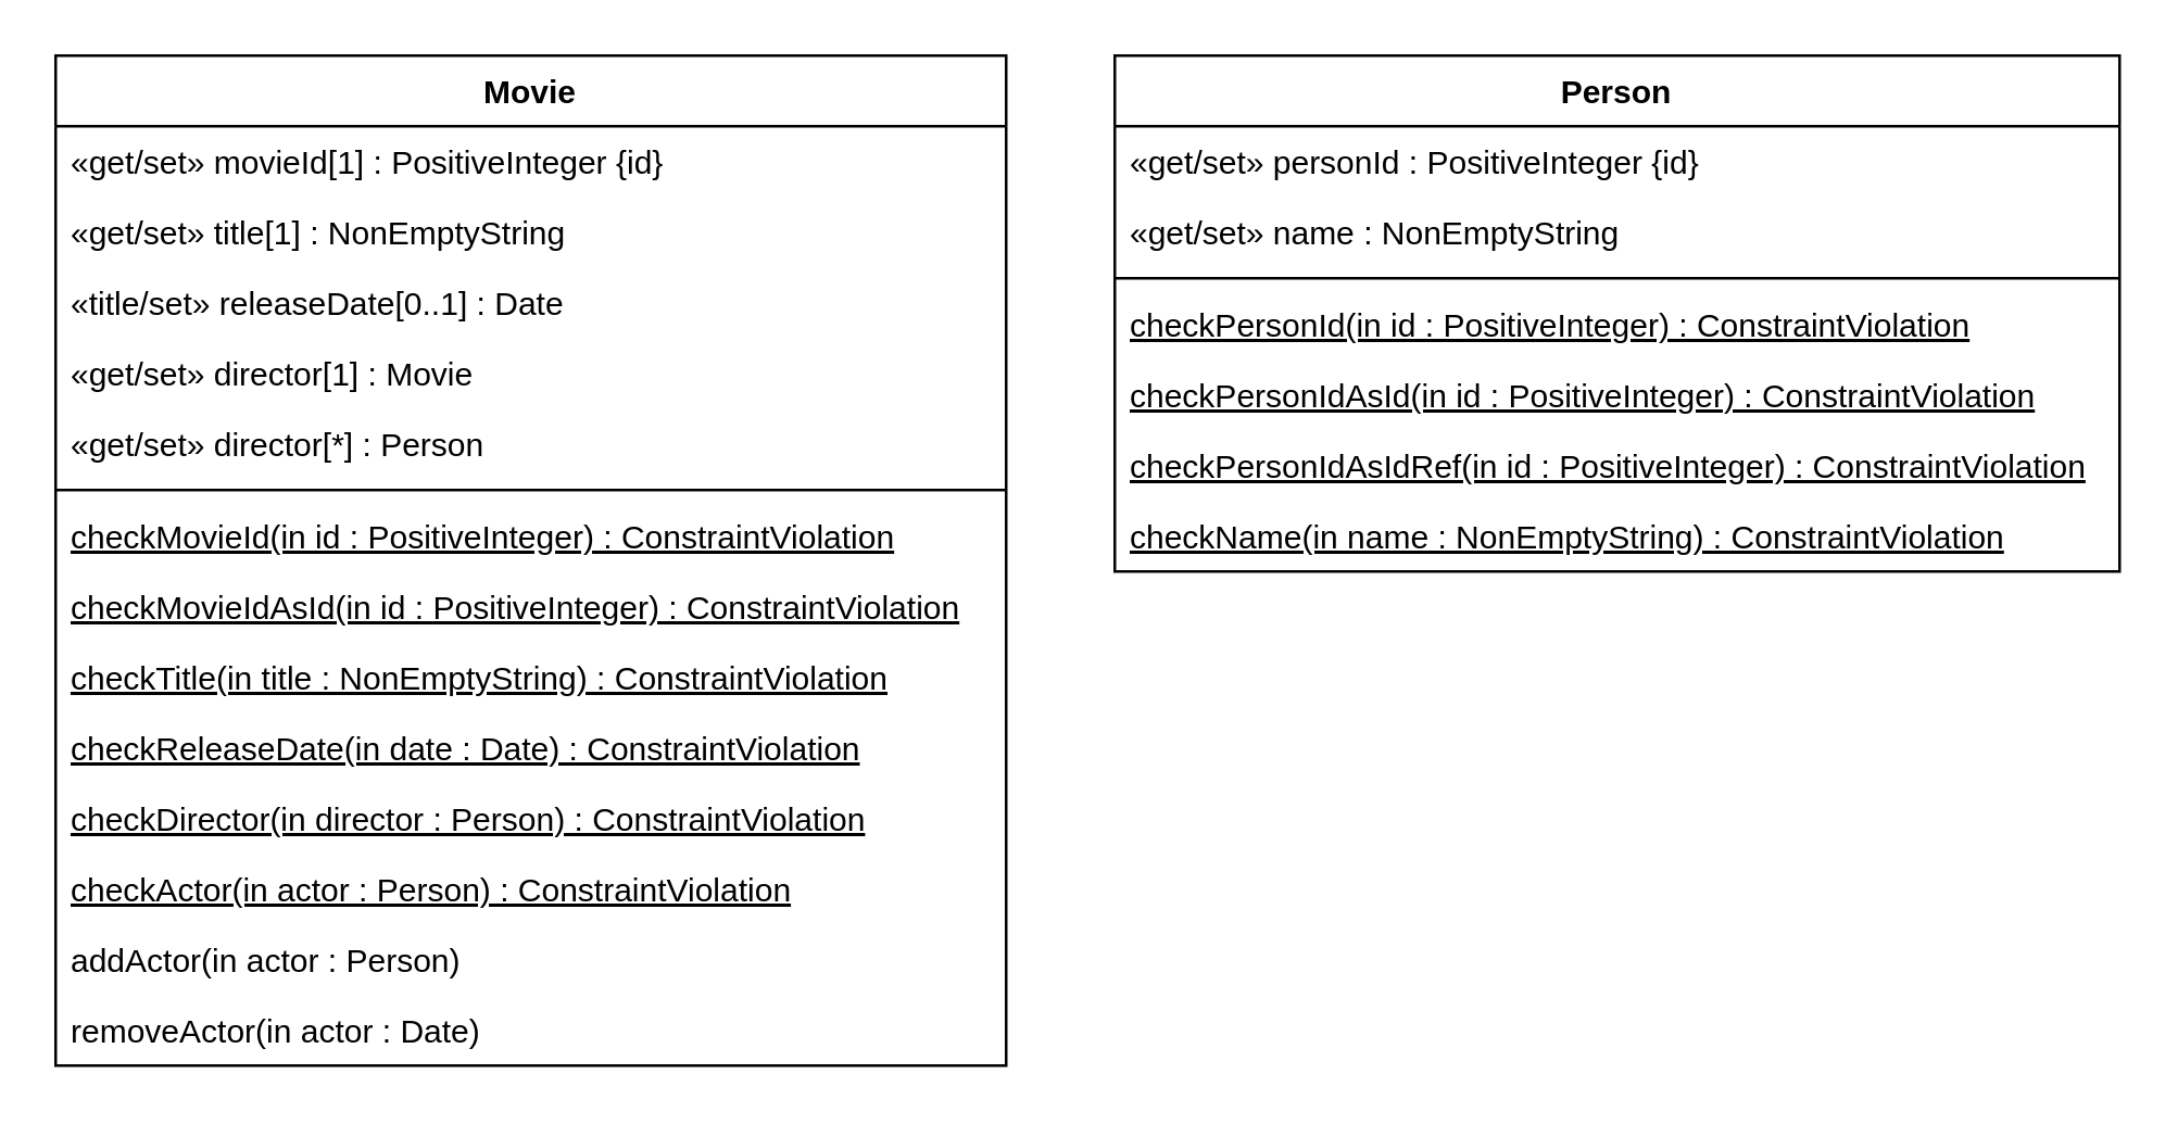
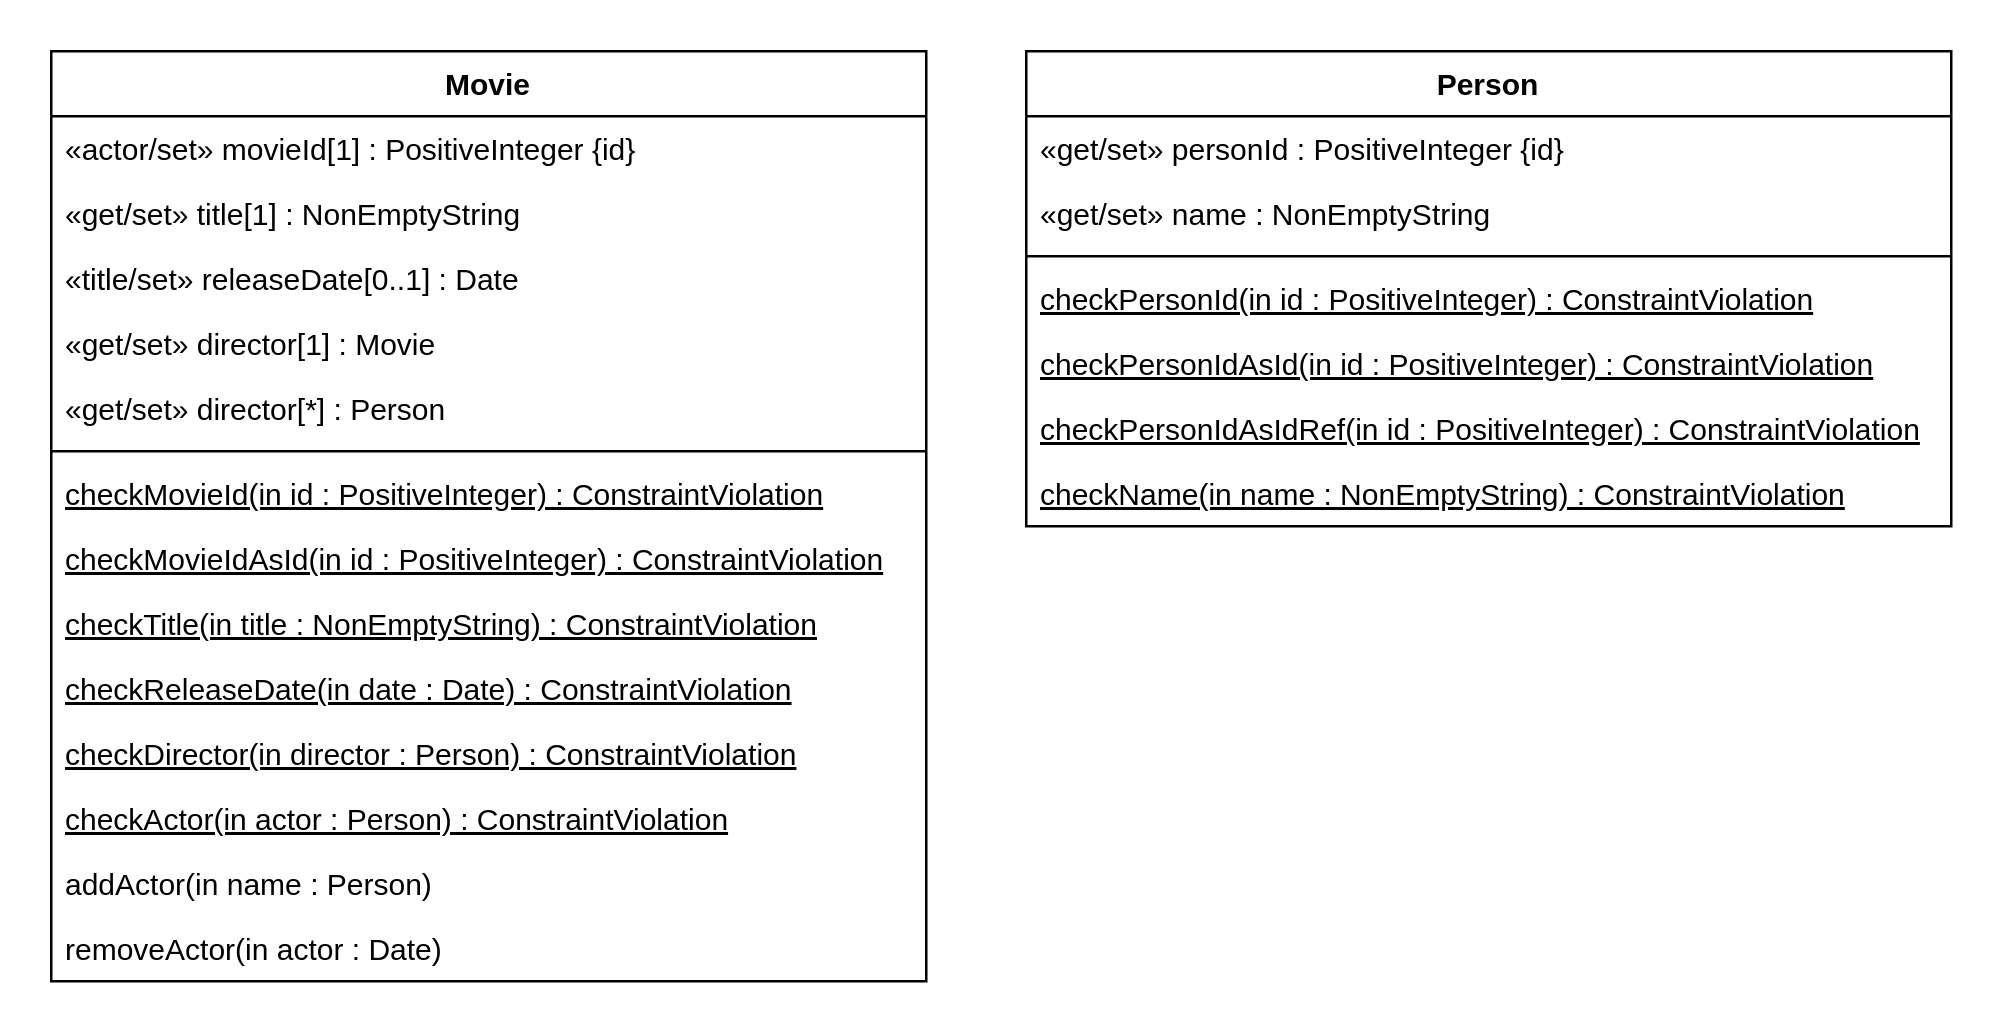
  <mxCell id="0" />
  <mxCell id="1" parent="0" />
  <mxCell id="2" value="Movie&#10;" style="swimlane;fontStyle=1;align=center;verticalAlign=top;childLayout=stackLayout;horizontal=1;startSize=26;horizontalStack=0;resizeParent=1;resizeParentMax=0;resizeLast=0;collapsible=1;marginBottom=0;" vertex="1" parent="1"><mxGeometry x="20" y="20" width="350" height="372" as="geometry" /></mxCell>
- <mxCell id="3" value="«get/set» movieId[1] : PositiveInteger {id}" style="text;strokeColor=none;fillColor=none;align=left;verticalAlign=top;spacingLeft=4;spacingRight=4;overflow=hidden;rotatable=0;points=[[0,0.5],[1,0.5]];portConstraint=eastwest;" vertex="1" parent="2"><mxGeometry y="26" width="350" height="26" as="geometry" /></mxCell>
+ <mxCell id="3" value="«actor/set» movieId[1] : PositiveInteger {id}" style="text;strokeColor=none;fillColor=none;align=left;verticalAlign=top;spacingLeft=4;spacingRight=4;overflow=hidden;rotatable=0;points=[[0,0.5],[1,0.5]];portConstraint=eastwest;" vertex="1" parent="2"><mxGeometry y="26" width="350" height="26" as="geometry" /></mxCell>
  <mxCell id="4" value="«get/set» title[1] : NonEmptyString" style="text;strokeColor=none;fillColor=none;align=left;verticalAlign=top;spacingLeft=4;spacingRight=4;overflow=hidden;rotatable=0;points=[[0,0.5],[1,0.5]];portConstraint=eastwest;" vertex="1" parent="2"><mxGeometry y="52" width="350" height="26" as="geometry" /></mxCell>
  <mxCell id="5" value="«title/set» releaseDate[0..1] : Date" style="text;strokeColor=none;fillColor=none;align=left;verticalAlign=top;spacingLeft=4;spacingRight=4;overflow=hidden;rotatable=0;points=[[0,0.5],[1,0.5]];portConstraint=eastwest;" vertex="1" parent="2"><mxGeometry y="78" width="350" height="26" as="geometry" /></mxCell>
  <mxCell id="6" value="«get/set» director[1] : Movie" style="text;strokeColor=none;fillColor=none;align=left;verticalAlign=top;spacingLeft=4;spacingRight=4;overflow=hidden;rotatable=0;points=[[0,0.5],[1,0.5]];portConstraint=eastwest;" vertex="1" parent="2"><mxGeometry y="104" width="350" height="26" as="geometry" /></mxCell>
  <mxCell id="7" value="«get/set» director[*] : Person" style="text;strokeColor=none;fillColor=none;align=left;verticalAlign=top;spacingLeft=4;spacingRight=4;overflow=hidden;rotatable=0;points=[[0,0.5],[1,0.5]];portConstraint=eastwest;" vertex="1" parent="2"><mxGeometry y="130" width="350" height="26" as="geometry" /></mxCell>
  <mxCell id="8" value="" style="line;strokeWidth=1;fillColor=none;align=left;verticalAlign=middle;spacingTop=-1;spacingLeft=3;spacingRight=3;rotatable=0;labelPosition=right;points=[];portConstraint=eastwest;strokeColor=inherit;" vertex="1" parent="2"><mxGeometry y="156" width="350" height="8" as="geometry" /></mxCell>
  <mxCell id="9" value="checkMovieId(in id : PositiveInteger) : ConstraintViolation" style="text;strokeColor=none;fillColor=none;align=left;verticalAlign=top;spacingLeft=4;spacingRight=4;overflow=hidden;rotatable=0;points=[[0,0.5],[1,0.5]];portConstraint=eastwest;fontStyle=4" vertex="1" parent="2"><mxGeometry y="164" width="350" height="26" as="geometry" /></mxCell>
  <mxCell id="10" value="checkMovieIdAsId(in id : PositiveInteger) : ConstraintViolation" style="text;strokeColor=none;fillColor=none;align=left;verticalAlign=top;spacingLeft=4;spacingRight=4;overflow=hidden;rotatable=0;points=[[0,0.5],[1,0.5]];portConstraint=eastwest;fontStyle=4" vertex="1" parent="2"><mxGeometry y="190" width="350" height="26" as="geometry" /></mxCell>
  <mxCell id="11" value="checkTitle(in title : NonEmptyString) : ConstraintViolation" style="text;strokeColor=none;fillColor=none;align=left;verticalAlign=top;spacingLeft=4;spacingRight=4;overflow=hidden;rotatable=0;points=[[0,0.5],[1,0.5]];portConstraint=eastwest;fontStyle=4" vertex="1" parent="2"><mxGeometry y="216" width="350" height="26" as="geometry" /></mxCell>
  <mxCell id="12" value="checkReleaseDate(in date : Date) : ConstraintViolation" style="text;strokeColor=none;fillColor=none;align=left;verticalAlign=top;spacingLeft=4;spacingRight=4;overflow=hidden;rotatable=0;points=[[0,0.5],[1,0.5]];portConstraint=eastwest;fontStyle=4" vertex="1" parent="2"><mxGeometry y="242" width="350" height="26" as="geometry" /></mxCell>
  <mxCell id="13" value="checkDirector(in director : Person) : ConstraintViolation" style="text;strokeColor=none;fillColor=none;align=left;verticalAlign=top;spacingLeft=4;spacingRight=4;overflow=hidden;rotatable=0;points=[[0,0.5],[1,0.5]];portConstraint=eastwest;fontStyle=4" vertex="1" parent="2"><mxGeometry y="268" width="350" height="26" as="geometry" /></mxCell>
  <mxCell id="14" value="checkActor(in actor : Person) : ConstraintViolation" style="text;strokeColor=none;fillColor=none;align=left;verticalAlign=top;spacingLeft=4;spacingRight=4;overflow=hidden;rotatable=0;points=[[0,0.5],[1,0.5]];portConstraint=eastwest;fontStyle=4" vertex="1" parent="2"><mxGeometry y="294" width="350" height="26" as="geometry" /></mxCell>
- <mxCell id="15" value="addActor(in actor : Person)" style="text;strokeColor=none;fillColor=none;align=left;verticalAlign=top;spacingLeft=4;spacingRight=4;overflow=hidden;rotatable=0;points=[[0,0.5],[1,0.5]];portConstraint=eastwest;" vertex="1" parent="2"><mxGeometry y="320" width="350" height="26" as="geometry" /></mxCell>
+ <mxCell id="15" value="addActor(in name : Person)" style="text;strokeColor=none;fillColor=none;align=left;verticalAlign=top;spacingLeft=4;spacingRight=4;overflow=hidden;rotatable=0;points=[[0,0.5],[1,0.5]];portConstraint=eastwest;" vertex="1" parent="2"><mxGeometry y="320" width="350" height="26" as="geometry" /></mxCell>
  <mxCell id="16" value="removeActor(in actor : Date)" style="text;strokeColor=none;fillColor=none;align=left;verticalAlign=top;spacingLeft=4;spacingRight=4;overflow=hidden;rotatable=0;points=[[0,0.5],[1,0.5]];portConstraint=eastwest;" vertex="1" parent="2"><mxGeometry y="346" width="350" height="26" as="geometry" /></mxCell>
  <mxCell id="17" value="Person" style="swimlane;fontStyle=1;align=center;verticalAlign=top;childLayout=stackLayout;horizontal=1;startSize=26;horizontalStack=0;resizeParent=1;resizeParentMax=0;resizeLast=0;collapsible=1;marginBottom=0;" vertex="1" parent="1"><mxGeometry x="410" y="20" width="370" height="190" as="geometry" /></mxCell>
  <mxCell id="18" value="«get/set» personId : PositiveInteger {id}" style="text;strokeColor=none;fillColor=none;align=left;verticalAlign=top;spacingLeft=4;spacingRight=4;overflow=hidden;rotatable=0;points=[[0,0.5],[1,0.5]];portConstraint=eastwest;" vertex="1" parent="17"><mxGeometry y="26" width="370" height="26" as="geometry" /></mxCell>
  <mxCell id="19" value="«get/set» name : NonEmptyString" style="text;strokeColor=none;fillColor=none;align=left;verticalAlign=top;spacingLeft=4;spacingRight=4;overflow=hidden;rotatable=0;points=[[0,0.5],[1,0.5]];portConstraint=eastwest;" vertex="1" parent="17"><mxGeometry y="52" width="370" height="26" as="geometry" /></mxCell>
  <mxCell id="20" value="" style="line;strokeWidth=1;fillColor=none;align=left;verticalAlign=middle;spacingTop=-1;spacingLeft=3;spacingRight=3;rotatable=0;labelPosition=right;points=[];portConstraint=eastwest;strokeColor=inherit;" vertex="1" parent="17"><mxGeometry y="78" width="370" height="8" as="geometry" /></mxCell>
  <mxCell id="21" value="checkPersonId(in id : PositiveInteger) : ConstraintViolation" style="text;strokeColor=none;fillColor=none;align=left;verticalAlign=top;spacingLeft=4;spacingRight=4;overflow=hidden;rotatable=0;points=[[0,0.5],[1,0.5]];portConstraint=eastwest;fontStyle=4" vertex="1" parent="17"><mxGeometry y="86" width="370" height="26" as="geometry" /></mxCell>
  <mxCell id="22" value="checkPersonIdAsId(in id : PositiveInteger) : ConstraintViolation" style="text;strokeColor=none;fillColor=none;align=left;verticalAlign=top;spacingLeft=4;spacingRight=4;overflow=hidden;rotatable=0;points=[[0,0.5],[1,0.5]];portConstraint=eastwest;fontStyle=4" vertex="1" parent="17"><mxGeometry y="112" width="370" height="26" as="geometry" /></mxCell>
  <mxCell id="23" value="checkPersonIdAsIdRef(in id : PositiveInteger) : ConstraintViolation" style="text;strokeColor=none;fillColor=none;align=left;verticalAlign=top;spacingLeft=4;spacingRight=4;overflow=hidden;rotatable=0;points=[[0,0.5],[1,0.5]];portConstraint=eastwest;fontStyle=4" vertex="1" parent="17"><mxGeometry y="138" width="370" height="26" as="geometry" /></mxCell>
  <mxCell id="24" value="checkName(in name : NonEmptyString) : ConstraintViolation" style="text;strokeColor=none;fillColor=none;align=left;verticalAlign=top;spacingLeft=4;spacingRight=4;overflow=hidden;rotatable=0;points=[[0,0.5],[1,0.5]];portConstraint=eastwest;fontStyle=4" vertex="1" parent="17"><mxGeometry y="164" width="370" height="26" as="geometry" /></mxCell>
